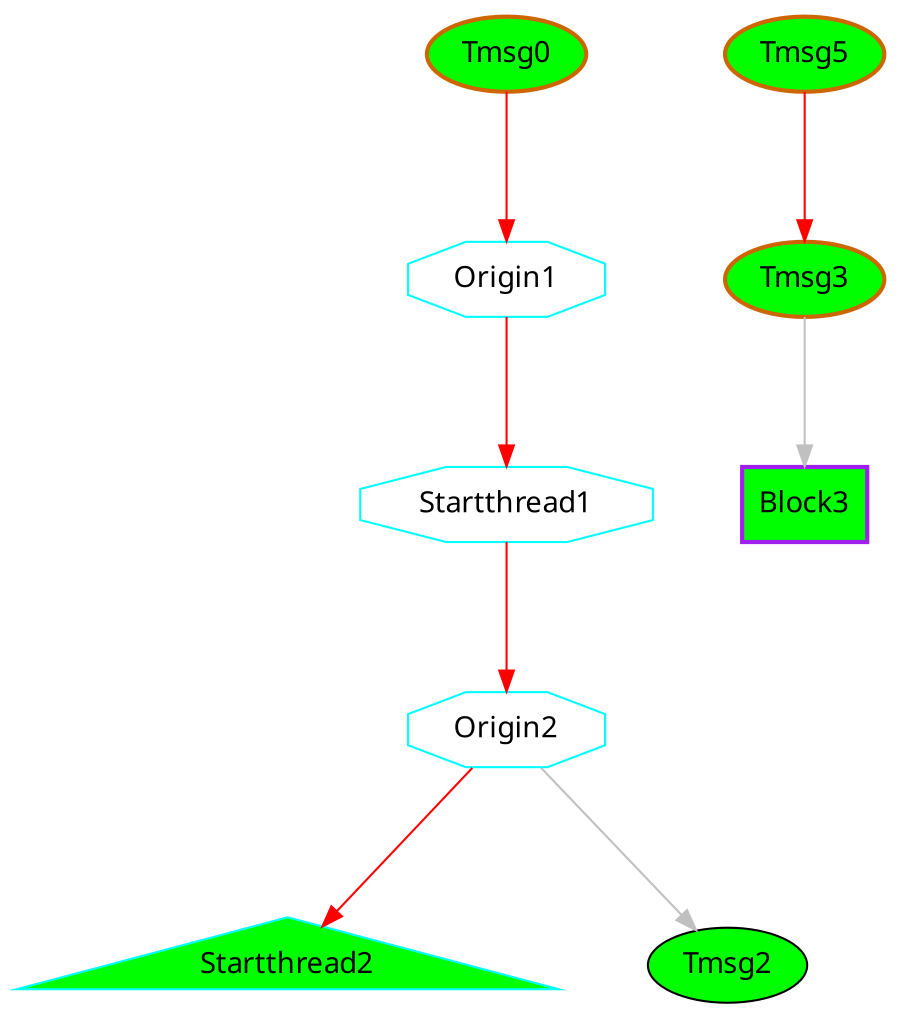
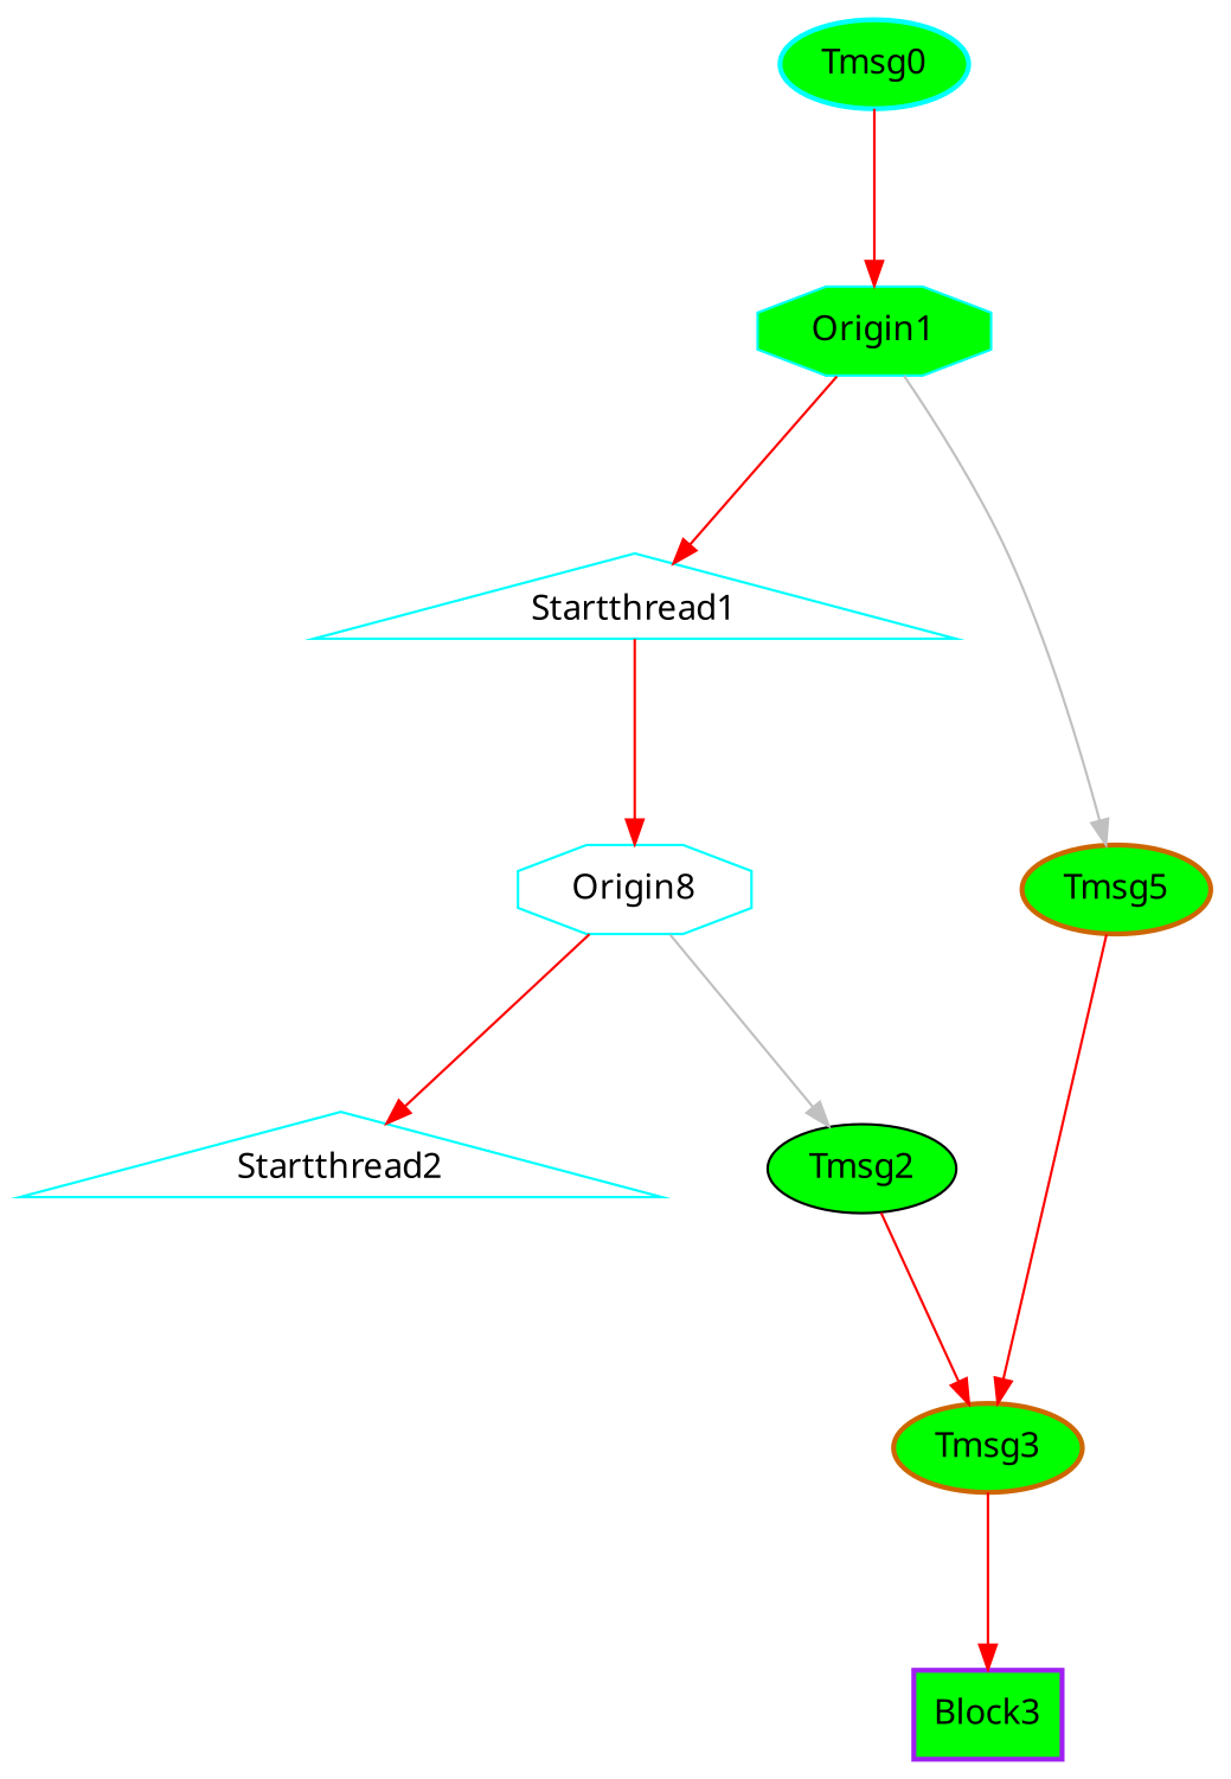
  digraph {
    fontname="Noto Sans"
    mindist=1.0
    nodesep=0.6
    rankdir=TB
    ranksep=1.0
    root=Demo
    node [beamproc=undefined bpentry=false bpexit=false color=cyan cpu=0 fillcolor=green flags="0x00002102" fontname="Noto Sans" patentry=false patexit=false pattern=undefined shape=oval style=filled toffs=0 type=tmsg]
    edge [color=red fontname="Noto Sans" type=defdst]
-   Tmsg0 [beamin=0 bpcstart=0 bpid=0 color=darkorange3 evtno=0 fid=1 gid=0 par="0x0000000000000000" patentry=true pattern=A penwidth=2 reqnobeam=0 sid=0 tef=0 vacc=0]
-   Origin1 [fillcolor=white flags="0x0000000d" shape=octagon thread=1 type=origin]
+   Tmsg0 [beamin=0 bpcstart=0 bpid=0 evtno=0 fid=1 gid=0 par="0x0000000000000000" patentry=true pattern=A penwidth=2 reqnobeam=0 sid=0 tef=0 vacc=0]
+   Origin1 [flags="0x0000000d" shape=octagon thread=1 type=origin]
    Block3 [color=purple flags="0x00008107" patexit=true pattern=B penwidth=2 qhi=false qil=false qlo=false shape=rectangle tperiod=5000000 type=block toffs=""]
-   Startthread1 [fillcolor=white flags="0x0000000e" shape=octagon startoffs=0 thread=1 type=startthread]
+   Startthread1 [fillcolor=white flags="0x0000000e" shape=triangle startoffs=0 thread=1 type=startthread]
    n5 [beamin=0 bpcstart=0 bpid=0 color=darkorange3 evtno=0 fid=1 flags="0x0000a102" gid=0 label=Tmsg5 par="0x0000000000000001" patentry=true patexit=true pattern=A1 penwidth=2 reqnobeam=0 sid=0 tef=0 toffs=1000000 vacc=0]
-   Origin2 [fillcolor=white flags="0x0000000d" shape=octagon thread=2 type=origin]
+   Origin2 [fillcolor=white flags="0x0000000d" shape=octagon thread=2 type=origin label=Origin8]
    Tmsg3 [beamin=0 bpcstart=0 bpid=0 color=darkorange3 evtno=0 fid=1 gid=0 par="0x0000000000000003" patentry=true pattern=B penwidth=2 reqnobeam=0 sid=0 tef=0 toffs=3000000 vacc=0]
-   Startthread2 [flags="0x0000000e" shape=triangle startoffs=0 thread=2 type=startthread]
+   Startthread2 [fillcolor=white flags="0x0000000e" shape=triangle startoffs=0 thread=2 type=startthread]
    Tmsg2 [beamin=0 bpcstart=0 bpid=0 color=black evtno=0 fid=1 flags="0x00000102" gid=0 par="0x0000000000000002" reqnobeam=0 sid=0 tef=0 toffs=2000000 vacc=0]
    Tmsg0 -> Origin1
    Origin1 -> Startthread1
+   Origin1 -> n5 [color=gray type=origindst]
    Startthread1 -> Origin2
    n5 -> Tmsg3
    Origin2 -> Startthread2
    Origin2 -> Tmsg2 [color=gray type=origindst]
-   Tmsg3 -> Block3 [color=gray]
+   Tmsg3 -> Block3
+   Tmsg2 -> Tmsg3
  }
